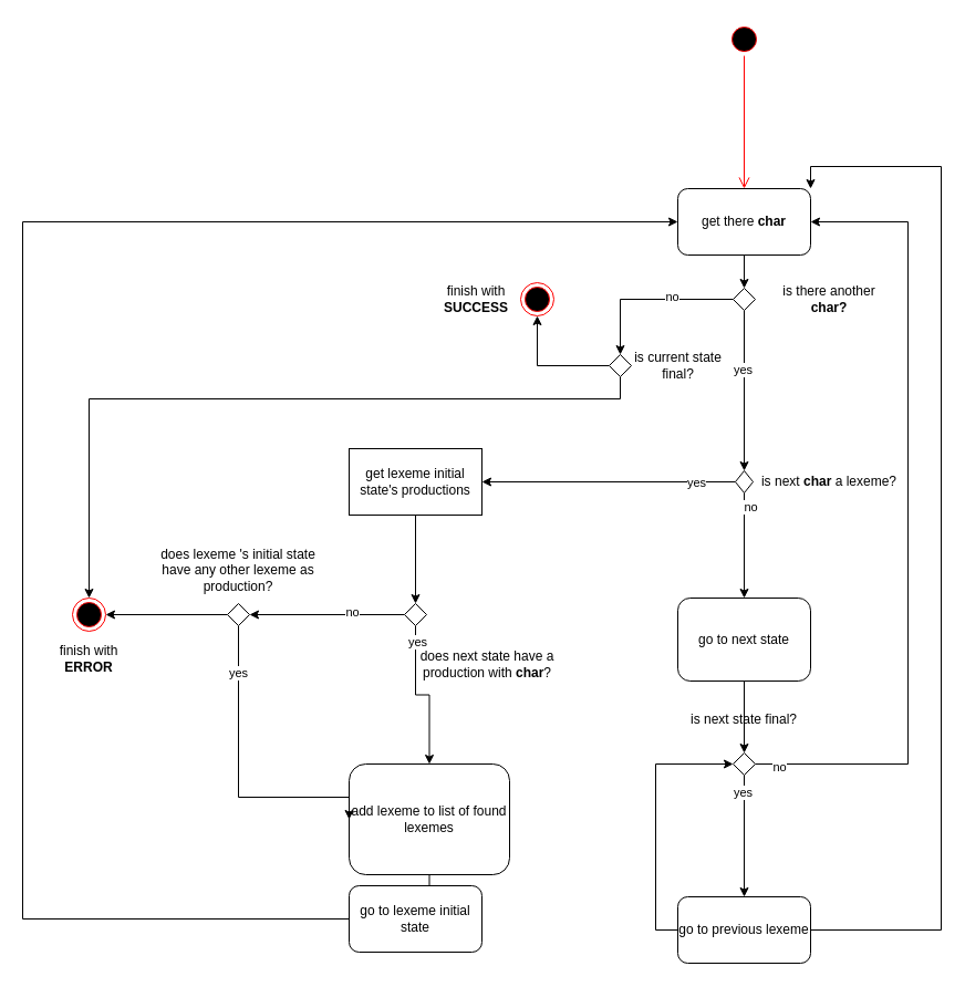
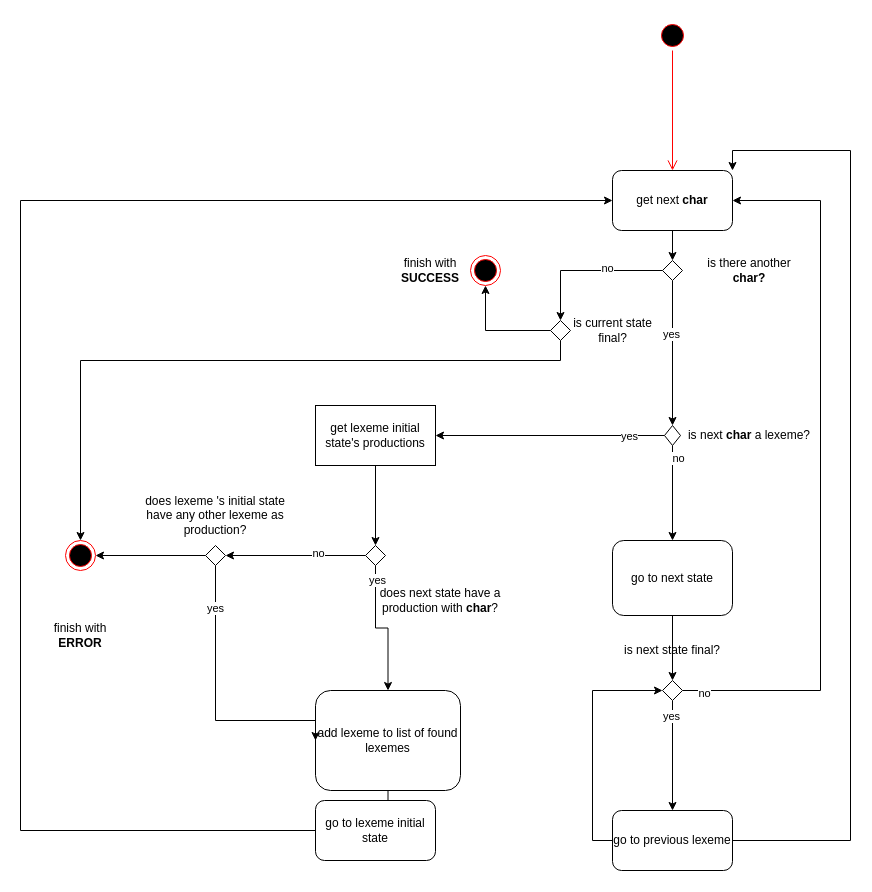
  <mxCell id="0" />
  <mxCell id="1" parent="0" />
- <mxCell id="2" value="get there &lt;b&gt;char&lt;/b&gt;" style="rounded=1;whiteSpace=wrap;html=1;" parent="1" vertex="1"><mxGeometry x="612" y="170" width="120" height="60" as="geometry" /></mxCell>
+ <mxCell id="2" value="get next &lt;b&gt;char&lt;/b&gt;" style="rounded=1;whiteSpace=wrap;html=1;" parent="1" vertex="1"><mxGeometry x="612" y="170" width="120" height="60" as="geometry" /></mxCell>
  <mxCell id="3" value="" style="ellipse;html=1;shape=startState;fillColor=#000000;strokeColor=#ff0000;" parent="1" vertex="1"><mxGeometry x="657" y="20" width="30" height="30" as="geometry" /></mxCell>
  <mxCell id="4" value="" style="edgeStyle=orthogonalEdgeStyle;html=1;verticalAlign=bottom;endArrow=open;endSize=8;strokeColor=#ff0000;rounded=0;entryX=0.5;entryY=0;entryDx=0;entryDy=0;" parent="1" source="3" target="2" edge="1"><mxGeometry relative="1" as="geometry"><mxPoint x="495" y="390" as="targetPoint" /></mxGeometry></mxCell>
  <mxCell id="5" style="edgeStyle=orthogonalEdgeStyle;rounded=0;orthogonalLoop=1;jettySize=auto;html=1;entryX=0.5;entryY=0;entryDx=0;entryDy=0;" parent="1" source="6" target="30" edge="1"><mxGeometry relative="1" as="geometry" /></mxCell>
  <mxCell id="6" value="go to next state" style="rounded=1;whiteSpace=wrap;html=1;" parent="1" vertex="1"><mxGeometry x="612" y="540" width="120" height="75" as="geometry" /></mxCell>
  <mxCell id="7" style="edgeStyle=orthogonalEdgeStyle;rounded=0;orthogonalLoop=1;jettySize=auto;html=1;entryX=0.5;entryY=0;entryDx=0;entryDy=0;" parent="1" source="11" target="6" edge="1"><mxGeometry relative="1" as="geometry" /></mxCell>
  <mxCell id="8" value="no" style="edgeLabel;html=1;align=center;verticalAlign=middle;resizable=0;points=[];" parent="7" vertex="1" connectable="0"><mxGeometry x="-0.756" y="5" relative="1" as="geometry"><mxPoint as="offset" /></mxGeometry></mxCell>
  <mxCell id="9" style="edgeStyle=orthogonalEdgeStyle;rounded=0;orthogonalLoop=1;jettySize=auto;html=1;entryX=1;entryY=0.5;entryDx=0;entryDy=0;" parent="1" source="11" target="15" edge="1"><mxGeometry relative="1" as="geometry"><Array as="points" /></mxGeometry></mxCell>
  <mxCell id="10" value="yes" style="edgeLabel;html=1;align=center;verticalAlign=middle;resizable=0;points=[];" parent="9" vertex="1" connectable="0"><mxGeometry x="-0.688" relative="1" as="geometry"><mxPoint as="offset" /></mxGeometry></mxCell>
  <mxCell id="11" value="" style="rhombus;whiteSpace=wrap;html=1;" parent="1" vertex="1"><mxGeometry x="664" y="425" width="16" height="20" as="geometry" /></mxCell>
  <mxCell id="12" value="" style="endArrow=classic;html=1;rounded=0;exitX=0.5;exitY=1;exitDx=0;exitDy=0;entryX=0.5;entryY=0;entryDx=0;entryDy=0;" parent="1" source="2" target="36" edge="1"><mxGeometry width="50" height="50" relative="1" as="geometry"><mxPoint x="708" y="410" as="sourcePoint" /><mxPoint x="758" y="360" as="targetPoint" /></mxGeometry></mxCell>
  <mxCell id="13" value="is next &lt;b&gt;char&lt;/b&gt; a lexeme?" style="text;html=1;strokeColor=none;fillColor=none;align=center;verticalAlign=middle;whiteSpace=wrap;rounded=0;" parent="1" vertex="1"><mxGeometry x="680" y="420" width="138" height="30" as="geometry" /></mxCell>
  <mxCell id="14" style="edgeStyle=orthogonalEdgeStyle;rounded=0;orthogonalLoop=1;jettySize=auto;html=1;entryX=0.5;entryY=0;entryDx=0;entryDy=0;" parent="1" source="15" target="20" edge="1"><mxGeometry relative="1" as="geometry" /></mxCell>
  <mxCell id="15" value="get lexeme initial state's productions" style="whiteSpace=wrap;html=1;rounded=0;" parent="1" vertex="1"><mxGeometry x="315" y="405" width="120" height="60" as="geometry" /></mxCell>
  <mxCell id="16" style="edgeStyle=orthogonalEdgeStyle;rounded=0;orthogonalLoop=1;jettySize=auto;html=1;entryX=0.5;entryY=0;entryDx=0;entryDy=0;" parent="1" source="20" target="23" edge="1"><mxGeometry relative="1" as="geometry"><mxPoint x="375" y="680" as="targetPoint" /></mxGeometry></mxCell>
  <mxCell id="17" value="yes" style="edgeLabel;html=1;align=center;verticalAlign=middle;resizable=0;points=[];" parent="16" vertex="1" connectable="0"><mxGeometry x="-0.795" y="1" relative="1" as="geometry"><mxPoint as="offset" /></mxGeometry></mxCell>
  <mxCell id="18" style="edgeStyle=orthogonalEdgeStyle;rounded=0;orthogonalLoop=1;jettySize=auto;html=1;entryX=1;entryY=0.5;entryDx=0;entryDy=0;" parent="1" source="20" target="42" edge="1"><mxGeometry relative="1" as="geometry" /></mxCell>
  <mxCell id="19" value="no" style="edgeLabel;html=1;align=center;verticalAlign=middle;resizable=0;points=[];" parent="18" vertex="1" connectable="0"><mxGeometry x="-0.32" y="-3" relative="1" as="geometry"><mxPoint as="offset" /></mxGeometry></mxCell>
  <mxCell id="20" value="" style="rhombus;whiteSpace=wrap;html=1;" parent="1" vertex="1"><mxGeometry x="365" y="545" width="20" height="20" as="geometry" /></mxCell>
  <mxCell id="21" value="does next state have a production with &lt;b&gt;char&lt;/b&gt;?" style="text;html=1;strokeColor=none;fillColor=none;align=center;verticalAlign=middle;whiteSpace=wrap;rounded=0;" parent="1" vertex="1"><mxGeometry x="365" y="585" width="150" height="30" as="geometry" /></mxCell>
  <mxCell id="22" style="edgeStyle=orthogonalEdgeStyle;rounded=0;orthogonalLoop=1;jettySize=auto;html=1;entryX=0.5;entryY=0;entryDx=0;entryDy=0;" parent="1" source="23" target="25" edge="1"><mxGeometry relative="1" as="geometry" /></mxCell>
  <mxCell id="23" value="add lexeme to list of found lexemes" style="rounded=1;whiteSpace=wrap;html=1;" parent="1" vertex="1"><mxGeometry x="315" y="690" width="145" height="100" as="geometry" /></mxCell>
  <mxCell id="24" style="edgeStyle=orthogonalEdgeStyle;rounded=0;orthogonalLoop=1;jettySize=auto;html=1;entryX=0;entryY=0.5;entryDx=0;entryDy=0;" parent="1" source="25" target="2" edge="1"><mxGeometry relative="1" as="geometry"><Array as="points"><mxPoint x="20" y="830" /><mxPoint x="20" y="200" /></Array></mxGeometry></mxCell>
  <mxCell id="25" value="go to lexeme initial state" style="rounded=1;whiteSpace=wrap;html=1;" parent="1" vertex="1"><mxGeometry x="315" y="800" width="120" height="60" as="geometry" /></mxCell>
  <mxCell id="26" style="edgeStyle=orthogonalEdgeStyle;rounded=0;orthogonalLoop=1;jettySize=auto;html=1;entryX=1;entryY=0.5;entryDx=0;entryDy=0;exitX=1;exitY=0.5;exitDx=0;exitDy=0;" parent="1" source="30" target="2" edge="1"><mxGeometry relative="1" as="geometry"><mxPoint x="840" y="200" as="targetPoint" /><Array as="points"><mxPoint x="820" y="690" /><mxPoint x="820" y="200" /></Array></mxGeometry></mxCell>
  <mxCell id="27" value="no" style="edgeLabel;html=1;align=center;verticalAlign=middle;resizable=0;points=[];" parent="26" vertex="1" connectable="0"><mxGeometry x="-0.941" y="-2" relative="1" as="geometry"><mxPoint as="offset" /></mxGeometry></mxCell>
  <mxCell id="28" style="edgeStyle=orthogonalEdgeStyle;rounded=0;orthogonalLoop=1;jettySize=auto;html=1;entryX=0.5;entryY=0;entryDx=0;entryDy=0;" parent="1" source="30" target="49" edge="1"><mxGeometry relative="1" as="geometry" /></mxCell>
  <mxCell id="29" value="yes" style="edgeLabel;html=1;align=center;verticalAlign=middle;resizable=0;points=[];" parent="28" vertex="1" connectable="0"><mxGeometry x="-0.727" y="-2" relative="1" as="geometry"><mxPoint as="offset" /></mxGeometry></mxCell>
  <mxCell id="30" value="" style="rhombus;whiteSpace=wrap;html=1;" parent="1" vertex="1"><mxGeometry x="662" y="680" width="20" height="20" as="geometry" /></mxCell>
  <mxCell id="31" value="is next state final?" style="text;html=1;strokeColor=none;fillColor=none;align=center;verticalAlign=middle;whiteSpace=wrap;rounded=0;" parent="1" vertex="1"><mxGeometry x="622" y="635" width="100" height="30" as="geometry" /></mxCell>
  <mxCell id="32" style="edgeStyle=orthogonalEdgeStyle;rounded=0;orthogonalLoop=1;jettySize=auto;html=1;entryX=0.5;entryY=0;entryDx=0;entryDy=0;" parent="1" source="36" target="11" edge="1"><mxGeometry relative="1" as="geometry" /></mxCell>
  <mxCell id="33" value="yes" style="edgeLabel;html=1;align=center;verticalAlign=middle;resizable=0;points=[];" parent="32" vertex="1" connectable="0"><mxGeometry x="-0.268" y="-2" relative="1" as="geometry"><mxPoint as="offset" /></mxGeometry></mxCell>
  <mxCell id="34" style="edgeStyle=orthogonalEdgeStyle;rounded=0;orthogonalLoop=1;jettySize=auto;html=1;entryX=0.5;entryY=0;entryDx=0;entryDy=0;" parent="1" source="36" target="52" edge="1"><mxGeometry relative="1" as="geometry" /></mxCell>
  <mxCell id="35" value="no" style="edgeLabel;html=1;align=center;verticalAlign=middle;resizable=0;points=[];" parent="34" vertex="1" connectable="0"><mxGeometry x="-0.261" y="-3" relative="1" as="geometry"><mxPoint as="offset" /></mxGeometry></mxCell>
  <mxCell id="36" value="" style="rhombus;whiteSpace=wrap;html=1;" parent="1" vertex="1"><mxGeometry x="662" y="260" width="20" height="20" as="geometry" /></mxCell>
  <mxCell id="37" value="" style="ellipse;html=1;shape=endState;fillColor=#000000;strokeColor=#ff0000;" parent="1" vertex="1"><mxGeometry x="470" y="255" width="30" height="30" as="geometry" /></mxCell>
  <mxCell id="38" value="is there another &lt;b&gt;char?&lt;/b&gt;" style="text;html=1;strokeColor=none;fillColor=none;align=center;verticalAlign=middle;whiteSpace=wrap;rounded=0;" parent="1" vertex="1"><mxGeometry x="689" y="255" width="120" height="30" as="geometry" /></mxCell>
  <mxCell id="39" style="edgeStyle=orthogonalEdgeStyle;rounded=0;orthogonalLoop=1;jettySize=auto;html=1;entryX=0;entryY=0.5;entryDx=0;entryDy=0;" parent="1" source="42" target="23" edge="1"><mxGeometry relative="1" as="geometry"><Array as="points"><mxPoint x="215" y="720" /></Array></mxGeometry></mxCell>
  <mxCell id="40" value="yes" style="edgeLabel;html=1;align=center;verticalAlign=middle;resizable=0;points=[];" parent="39" vertex="1" connectable="0"><mxGeometry x="-0.696" y="-1" relative="1" as="geometry"><mxPoint as="offset" /></mxGeometry></mxCell>
  <mxCell id="41" style="edgeStyle=orthogonalEdgeStyle;rounded=0;orthogonalLoop=1;jettySize=auto;html=1;entryX=1;entryY=0.5;entryDx=0;entryDy=0;" parent="1" source="42" target="44" edge="1"><mxGeometry relative="1" as="geometry" /></mxCell>
  <mxCell id="42" value="" style="rhombus;whiteSpace=wrap;html=1;" parent="1" vertex="1"><mxGeometry x="205" y="545" width="20" height="20" as="geometry" /></mxCell>
  <mxCell id="43" value="does lexeme 's initial state have any other lexeme as production?" style="text;html=1;strokeColor=none;fillColor=none;align=center;verticalAlign=middle;whiteSpace=wrap;rounded=0;" parent="1" vertex="1"><mxGeometry x="135" y="500" width="160" height="30" as="geometry" /></mxCell>
  <mxCell id="44" value="" style="ellipse;html=1;shape=endState;fillColor=#000000;strokeColor=#ff0000;" parent="1" vertex="1"><mxGeometry x="65" y="540" width="30" height="30" as="geometry" /></mxCell>
- <mxCell id="45" value="finish with &lt;b&gt;ERROR&lt;/b&gt;" style="text;html=1;strokeColor=none;fillColor=none;align=center;verticalAlign=middle;whiteSpace=wrap;rounded=0;" parent="1" vertex="1"><mxGeometry x="50" y="580" width="60" height="30" as="geometry" /></mxCell>
+ <mxCell id="45" value="finish with &lt;b&gt;ERROR&lt;/b&gt;" style="text;html=1;strokeColor=none;fillColor=none;align=center;verticalAlign=middle;whiteSpace=wrap;rounded=0;" parent="1" vertex="1"><mxGeometry x="50" y="620" width="60" height="30" as="geometry" /></mxCell>
  <mxCell id="46" value="finish with &lt;b&gt;SUCCESS&lt;/b&gt;" style="text;html=1;strokeColor=none;fillColor=none;align=center;verticalAlign=middle;whiteSpace=wrap;rounded=0;" parent="1" vertex="1"><mxGeometry x="400" y="255" width="60" height="30" as="geometry" /></mxCell>
  <mxCell id="47" style="edgeStyle=orthogonalEdgeStyle;rounded=0;orthogonalLoop=1;jettySize=auto;html=1;entryX=0;entryY=0.5;entryDx=0;entryDy=0;" parent="1" source="49" target="30" edge="1"><mxGeometry relative="1" as="geometry"><Array as="points"><mxPoint x="592" y="840" /><mxPoint x="592" y="690" /></Array></mxGeometry></mxCell>
  <mxCell id="48" style="edgeStyle=orthogonalEdgeStyle;rounded=0;orthogonalLoop=1;jettySize=auto;html=1;entryX=1;entryY=0;entryDx=0;entryDy=0;" parent="1" source="49" target="2" edge="1"><mxGeometry relative="1" as="geometry"><Array as="points"><mxPoint x="850" y="840" /><mxPoint x="850" y="150" /><mxPoint x="732" y="150" /></Array></mxGeometry></mxCell>
  <mxCell id="49" value="go to previous lexeme" style="rounded=1;whiteSpace=wrap;html=1;" parent="1" vertex="1"><mxGeometry x="612" y="810" width="120" height="60" as="geometry" /></mxCell>
  <mxCell id="50" style="edgeStyle=orthogonalEdgeStyle;rounded=0;orthogonalLoop=1;jettySize=auto;html=1;entryX=0.5;entryY=1;entryDx=0;entryDy=0;" edge="1" parent="1" source="52" target="37"><mxGeometry relative="1" as="geometry" /></mxCell>
  <mxCell id="51" style="edgeStyle=orthogonalEdgeStyle;rounded=0;orthogonalLoop=1;jettySize=auto;html=1;" edge="1" parent="1" source="52" target="44"><mxGeometry relative="1" as="geometry"><Array as="points"><mxPoint x="560" y="360" /><mxPoint y="360" x="80" /></Array></mxGeometry></mxCell>
  <mxCell id="52" value="" style="rhombus;whiteSpace=wrap;html=1;" vertex="1" parent="1"><mxGeometry x="550" y="320" width="20" height="20" as="geometry" /></mxCell>
  <mxCell id="53" value="is current state final?" style="text;html=1;strokeColor=none;fillColor=none;align=center;verticalAlign=middle;whiteSpace=wrap;rounded=0;" vertex="1" parent="1"><mxGeometry x="570" y="315" width="85" height="30" as="geometry" /></mxCell>
